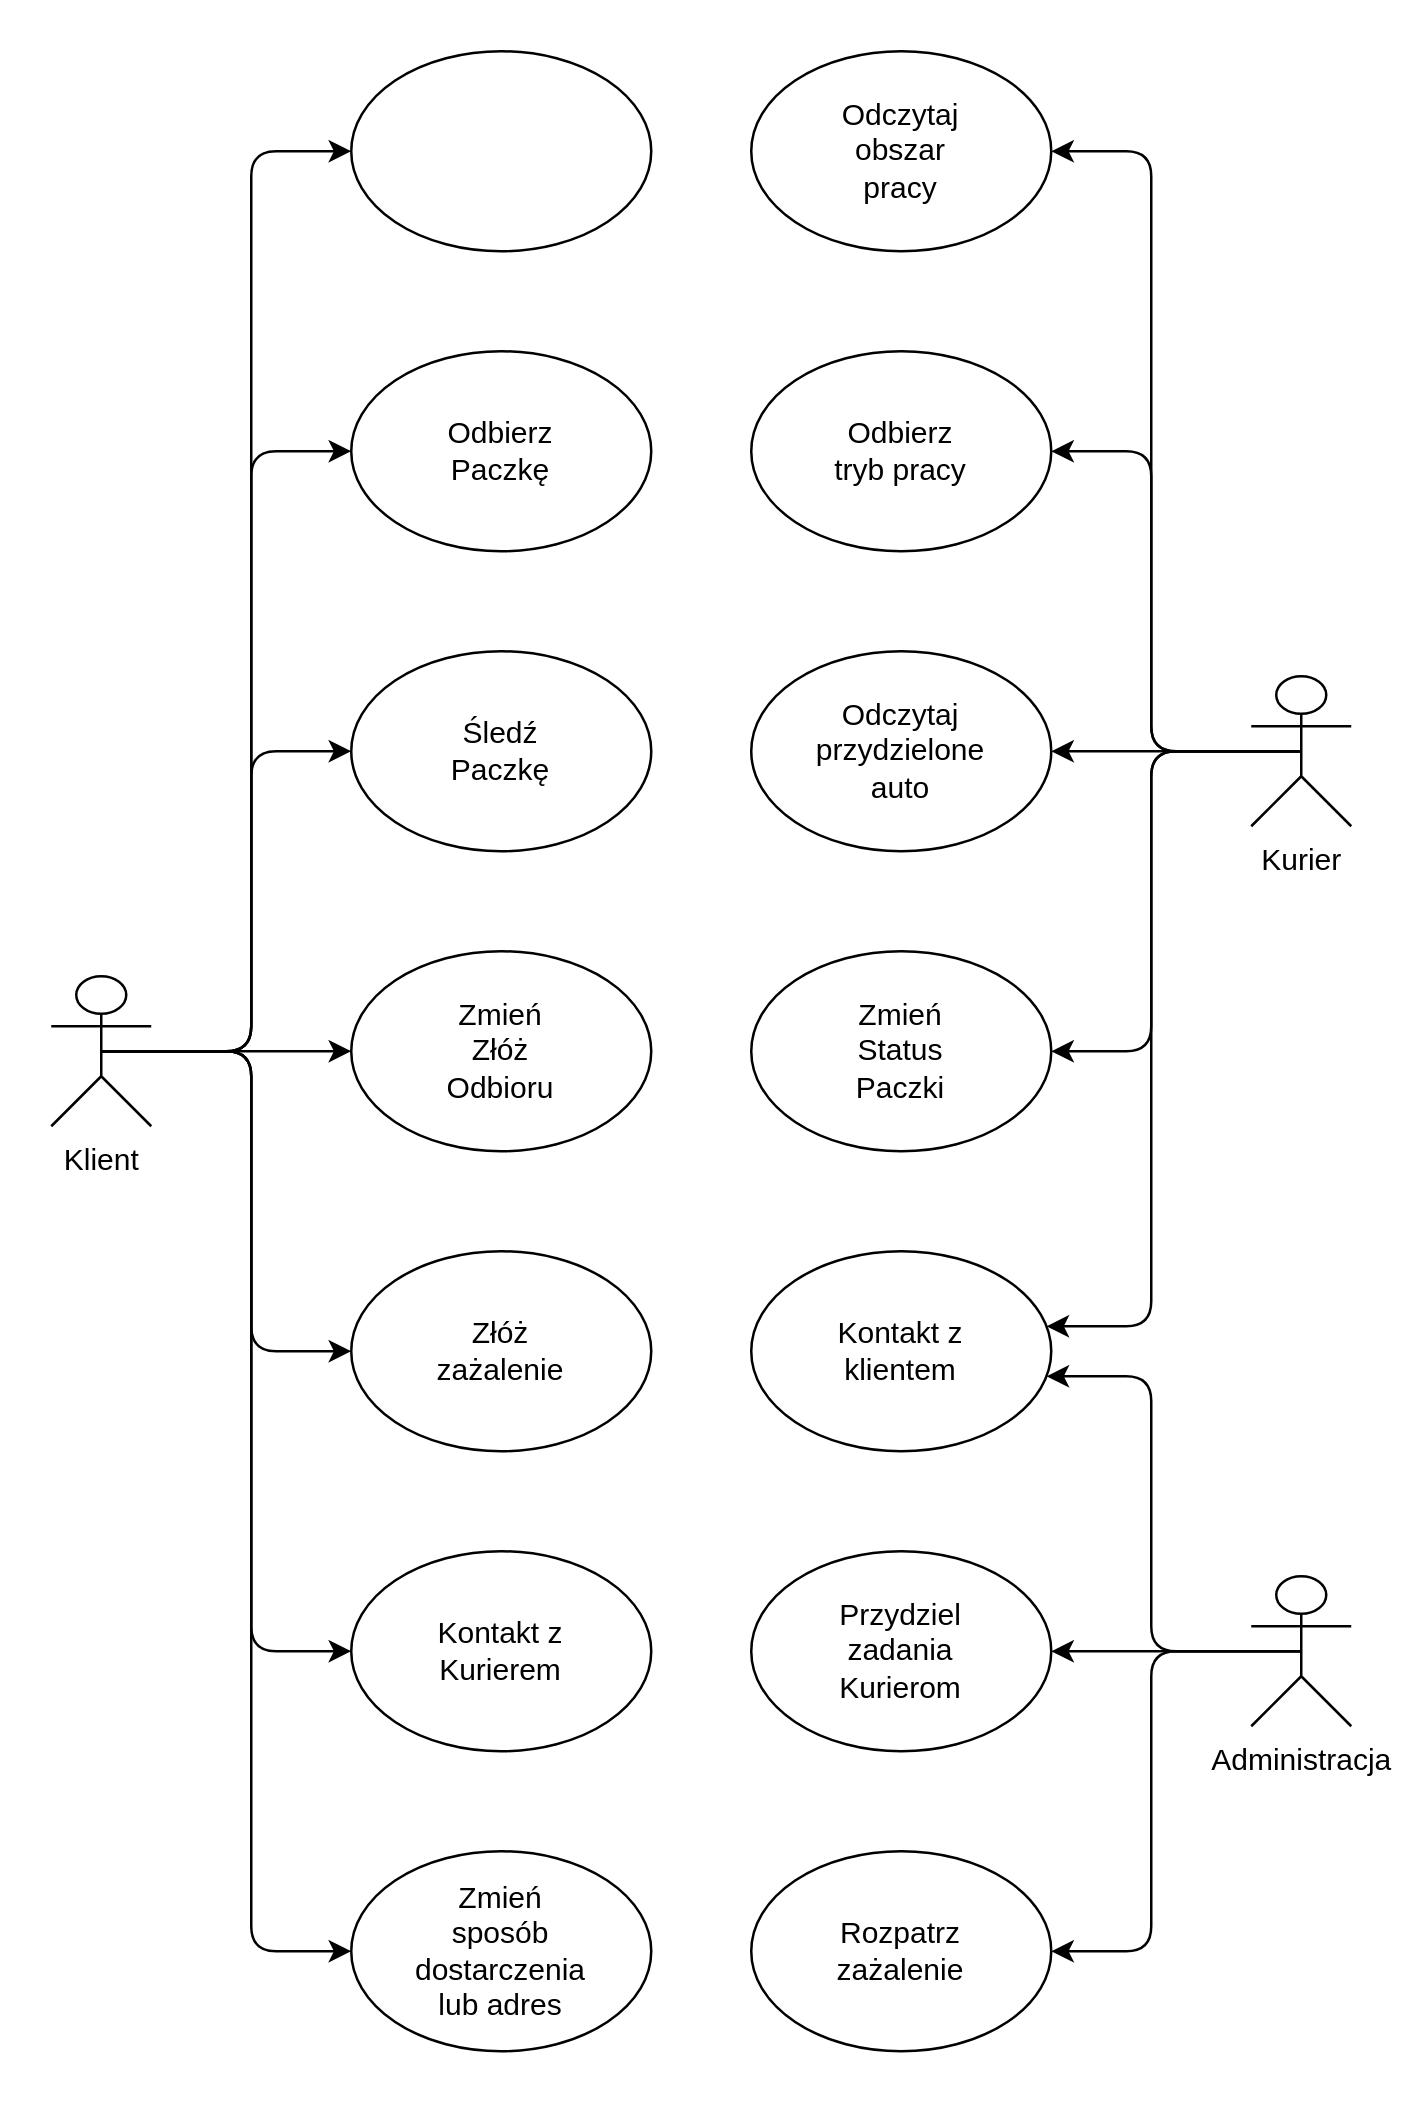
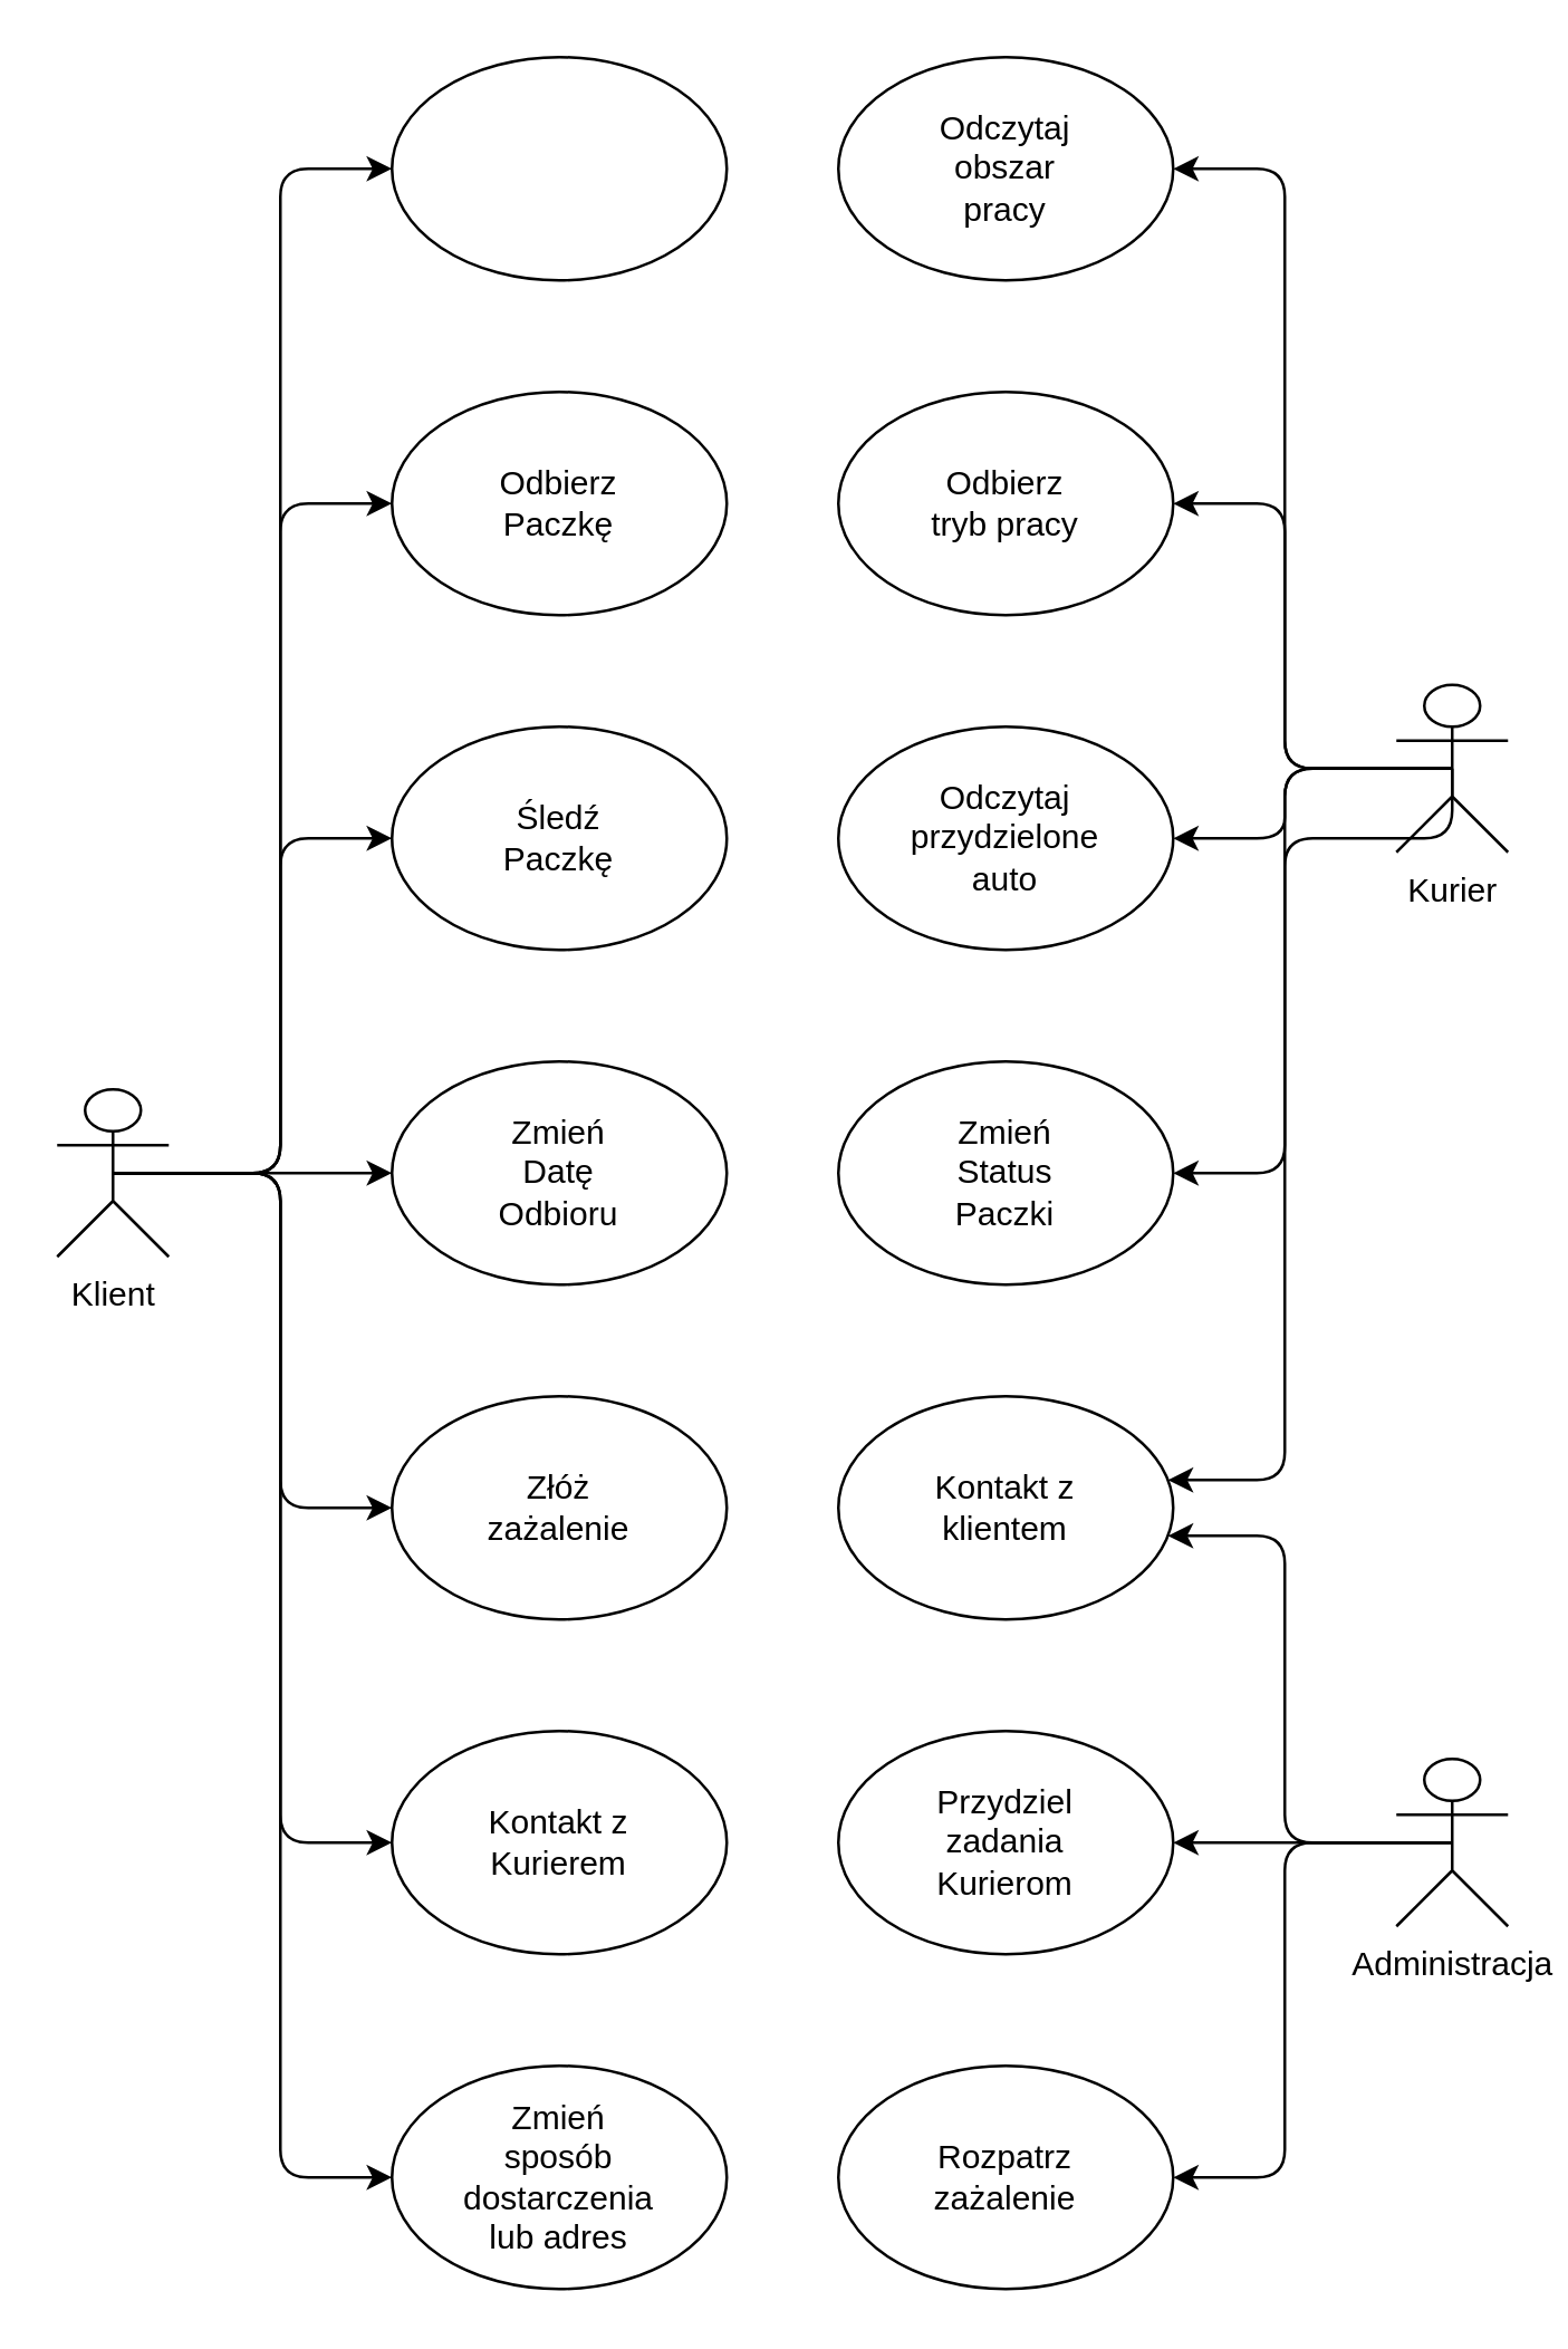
  <mxCell id="0" />
  <mxCell id="1" parent="0" />
  <mxCell id="2" value="" style="ellipse;whiteSpace=wrap;html=1;" vertex="1" parent="1"><mxGeometry x="140" y="20" width="120" height="80" as="geometry" /></mxCell>
  <mxCell id="3" value="" style="ellipse;whiteSpace=wrap;html=1;" vertex="1" parent="1"><mxGeometry x="140" y="140" width="120" height="80" as="geometry" /></mxCell>
  <mxCell id="4" value="Odbierz Paczkę" style="text;html=1;strokeColor=none;fillColor=none;align=center;verticalAlign=middle;whiteSpace=wrap;rounded=0;" vertex="1" parent="1"><mxGeometry x="170" y="165" width="60" height="30" as="geometry" /></mxCell>
  <mxCell id="5" value="" style="ellipse;whiteSpace=wrap;html=1;" vertex="1" parent="1"><mxGeometry x="140" y="260" width="120" height="80" as="geometry" /></mxCell>
  <mxCell id="6" value="Śledź Paczkę" style="text;html=1;strokeColor=none;fillColor=none;align=center;verticalAlign=middle;whiteSpace=wrap;rounded=0;" vertex="1" parent="1"><mxGeometry x="170" y="285" width="60" height="30" as="geometry" /></mxCell>
  <mxCell id="7" value="" style="ellipse;whiteSpace=wrap;html=1;" vertex="1" parent="1"><mxGeometry x="140" y="380" width="120" height="80" as="geometry" /></mxCell>
- <mxCell id="8" value="Zmień Złóż Odbioru" style="text;html=1;strokeColor=none;fillColor=none;align=center;verticalAlign=middle;whiteSpace=wrap;rounded=0;" vertex="1" parent="1"><mxGeometry x="170" y="405" width="60" height="30" as="geometry" /></mxCell>
+ <mxCell id="8" value="Zmień Datę Odbioru" style="text;html=1;strokeColor=none;fillColor=none;align=center;verticalAlign=middle;whiteSpace=wrap;rounded=0;" vertex="1" parent="1"><mxGeometry x="170" y="405" width="60" height="30" as="geometry" /></mxCell>
  <mxCell id="9" value="" style="ellipse;whiteSpace=wrap;html=1;" vertex="1" parent="1"><mxGeometry x="140" y="500" width="120" height="80" as="geometry" /></mxCell>
  <mxCell id="10" value="Złóż zażalenie" style="text;html=1;strokeColor=none;fillColor=none;align=center;verticalAlign=middle;whiteSpace=wrap;rounded=0;" vertex="1" parent="1"><mxGeometry x="170" y="525" width="60" height="30" as="geometry" /></mxCell>
  <mxCell id="11" value="" style="ellipse;whiteSpace=wrap;html=1;" vertex="1" parent="1"><mxGeometry x="140" y="620" width="120" height="80" as="geometry" /></mxCell>
  <mxCell id="12" value="&lt;div&gt;Kontakt z Kurierem&lt;/div&gt;" style="text;html=1;strokeColor=none;fillColor=none;align=center;verticalAlign=middle;whiteSpace=wrap;rounded=0;" vertex="1" parent="1"><mxGeometry x="170" y="645" width="60" height="30" as="geometry" /></mxCell>
  <mxCell id="13" value="" style="ellipse;whiteSpace=wrap;html=1;" vertex="1" parent="1"><mxGeometry x="140" y="740" width="120" height="80" as="geometry" /></mxCell>
  <mxCell id="14" value="Zmień sposób dostarczenia lub adres" style="text;html=1;strokeColor=none;fillColor=none;align=center;verticalAlign=middle;whiteSpace=wrap;rounded=0;" vertex="1" parent="1"><mxGeometry x="170" y="765" width="60" height="30" as="geometry" /></mxCell>
  <mxCell id="15" value="" style="ellipse;whiteSpace=wrap;html=1;" vertex="1" parent="1"><mxGeometry x="300" y="20" width="120" height="80" as="geometry" /></mxCell>
  <mxCell id="16" value="Odczytaj obszar pracy" style="text;html=1;strokeColor=none;fillColor=none;align=center;verticalAlign=middle;whiteSpace=wrap;rounded=0;" vertex="1" parent="1"><mxGeometry x="330" y="45" width="60" height="30" as="geometry" /></mxCell>
  <mxCell id="17" value="" style="ellipse;whiteSpace=wrap;html=1;" vertex="1" parent="1"><mxGeometry x="300" y="140" width="120" height="80" as="geometry" /></mxCell>
  <mxCell id="18" value="Odbierz tryb pracy" style="text;html=1;strokeColor=none;fillColor=none;align=center;verticalAlign=middle;whiteSpace=wrap;rounded=0;" vertex="1" parent="1"><mxGeometry x="330" y="165" width="60" height="30" as="geometry" /></mxCell>
  <mxCell id="19" value="" style="ellipse;whiteSpace=wrap;html=1;" vertex="1" parent="1"><mxGeometry x="300" y="260" width="120" height="80" as="geometry" /></mxCell>
  <mxCell id="20" value="Odczytaj przydzielone auto" style="text;html=1;strokeColor=none;fillColor=none;align=center;verticalAlign=middle;whiteSpace=wrap;rounded=0;" vertex="1" parent="1"><mxGeometry x="330" y="285" width="60" height="30" as="geometry" /></mxCell>
  <mxCell id="21" value="" style="ellipse;whiteSpace=wrap;html=1;" vertex="1" parent="1"><mxGeometry x="300" y="380" width="120" height="80" as="geometry" /></mxCell>
  <mxCell id="22" value="Zmień Status Paczki" style="text;html=1;strokeColor=none;fillColor=none;align=center;verticalAlign=middle;whiteSpace=wrap;rounded=0;" vertex="1" parent="1"><mxGeometry x="330" y="405" width="60" height="30" as="geometry" /></mxCell>
  <mxCell id="23" value="" style="ellipse;whiteSpace=wrap;html=1;" vertex="1" parent="1"><mxGeometry x="300" y="500" width="120" height="80" as="geometry" /></mxCell>
  <mxCell id="24" value="Kontakt z klientem" style="text;html=1;strokeColor=none;fillColor=none;align=center;verticalAlign=middle;whiteSpace=wrap;rounded=0;" vertex="1" parent="1"><mxGeometry x="330" y="525" width="60" height="30" as="geometry" /></mxCell>
  <mxCell id="25" value="" style="ellipse;whiteSpace=wrap;html=1;" vertex="1" parent="1"><mxGeometry x="300" y="620" width="120" height="80" as="geometry" /></mxCell>
  <mxCell id="26" value="Przydziel zadania Kurierom" style="text;html=1;strokeColor=none;fillColor=none;align=center;verticalAlign=middle;whiteSpace=wrap;rounded=0;" vertex="1" parent="1"><mxGeometry x="330" y="645" width="60" height="30" as="geometry" /></mxCell>
  <mxCell id="27" value="" style="ellipse;whiteSpace=wrap;html=1;" vertex="1" parent="1"><mxGeometry x="300" y="740" width="120" height="80" as="geometry" /></mxCell>
  <mxCell id="28" value="Rozpatrz zażalenie" style="text;html=1;strokeColor=none;fillColor=none;align=center;verticalAlign=middle;whiteSpace=wrap;rounded=0;" vertex="1" parent="1"><mxGeometry x="330" y="765" width="60" height="30" as="geometry" /></mxCell>
  <mxCell id="29" style="edgeStyle=orthogonalEdgeStyle;rounded=0;orthogonalLoop=1;jettySize=auto;html=1;exitX=0.5;exitY=0.5;exitDx=0;exitDy=0;exitPerimeter=0;entryX=0;entryY=0.5;entryDx=0;entryDy=0;" edge="1" parent="1" source="36" target="7"><mxGeometry relative="1" as="geometry" /></mxCell>
  <mxCell id="30" style="edgeStyle=orthogonalEdgeStyle;rounded=1;orthogonalLoop=1;jettySize=auto;html=1;exitX=0.5;exitY=0.5;exitDx=0;exitDy=0;exitPerimeter=0;entryX=0;entryY=0.5;entryDx=0;entryDy=0;" edge="1" parent="1" source="36" target="5"><mxGeometry relative="1" as="geometry" /></mxCell>
  <mxCell id="31" style="edgeStyle=orthogonalEdgeStyle;rounded=1;orthogonalLoop=1;jettySize=auto;html=1;exitX=0.5;exitY=0.5;exitDx=0;exitDy=0;exitPerimeter=0;entryX=0;entryY=0.5;entryDx=0;entryDy=0;" edge="1" parent="1" source="36" target="3"><mxGeometry relative="1" as="geometry" /></mxCell>
  <mxCell id="32" style="edgeStyle=orthogonalEdgeStyle;rounded=1;orthogonalLoop=1;jettySize=auto;html=1;exitX=0.5;exitY=0.5;exitDx=0;exitDy=0;exitPerimeter=0;entryX=0;entryY=0.5;entryDx=0;entryDy=0;" edge="1" parent="1" source="36" target="2"><mxGeometry relative="1" as="geometry" /></mxCell>
  <mxCell id="33" style="edgeStyle=orthogonalEdgeStyle;rounded=1;orthogonalLoop=1;jettySize=auto;html=1;exitX=0.5;exitY=0.5;exitDx=0;exitDy=0;exitPerimeter=0;entryX=0;entryY=0.5;entryDx=0;entryDy=0;" edge="1" parent="1" source="36" target="9"><mxGeometry relative="1" as="geometry" /></mxCell>
  <mxCell id="34" style="edgeStyle=orthogonalEdgeStyle;rounded=1;orthogonalLoop=1;jettySize=auto;html=1;exitX=0.5;exitY=0.5;exitDx=0;exitDy=0;exitPerimeter=0;entryX=0;entryY=0.5;entryDx=0;entryDy=0;" edge="1" parent="1" source="36" target="11"><mxGeometry relative="1" as="geometry" /></mxCell>
  <mxCell id="35" style="edgeStyle=orthogonalEdgeStyle;orthogonalLoop=1;jettySize=auto;html=1;exitX=0.5;exitY=0.5;exitDx=0;exitDy=0;exitPerimeter=0;entryX=0;entryY=0.5;entryDx=0;entryDy=0;rounded=1;" edge="1" parent="1" source="36" target="13"><mxGeometry relative="1" as="geometry" /></mxCell>
  <mxCell id="36" value="Klient" style="shape=umlActor;verticalLabelPosition=bottom;verticalAlign=top;html=1;outlineConnect=0;" vertex="1" parent="1"><mxGeometry x="20" y="390" width="40" height="60" as="geometry" /></mxCell>
  <mxCell id="37" style="edgeStyle=orthogonalEdgeStyle;rounded=1;orthogonalLoop=1;jettySize=auto;html=1;exitX=0.5;exitY=0.5;exitDx=0;exitDy=0;exitPerimeter=0;entryX=1;entryY=0.5;entryDx=0;entryDy=0;" edge="1" parent="1" source="42" target="19"><mxGeometry relative="1" as="geometry" /></mxCell>
  <mxCell id="38" style="edgeStyle=orthogonalEdgeStyle;rounded=1;orthogonalLoop=1;jettySize=auto;html=1;exitX=0.5;exitY=0.5;exitDx=0;exitDy=0;exitPerimeter=0;entryX=1;entryY=0.5;entryDx=0;entryDy=0;" edge="1" parent="1" source="42" target="17"><mxGeometry relative="1" as="geometry" /></mxCell>
  <mxCell id="39" style="edgeStyle=orthogonalEdgeStyle;rounded=1;orthogonalLoop=1;jettySize=auto;html=1;exitX=0.5;exitY=0.5;exitDx=0;exitDy=0;exitPerimeter=0;entryX=1;entryY=0.5;entryDx=0;entryDy=0;" edge="1" parent="1" source="42" target="15"><mxGeometry relative="1" as="geometry" /></mxCell>
  <mxCell id="40" style="edgeStyle=orthogonalEdgeStyle;rounded=1;orthogonalLoop=1;jettySize=auto;html=1;exitX=0.5;exitY=0.5;exitDx=0;exitDy=0;exitPerimeter=0;entryX=1;entryY=0.5;entryDx=0;entryDy=0;" edge="1" parent="1" source="42" target="21"><mxGeometry relative="1" as="geometry" /></mxCell>
  <mxCell id="41" style="edgeStyle=orthogonalEdgeStyle;orthogonalLoop=1;jettySize=auto;html=1;exitX=0.5;exitY=0.5;exitDx=0;exitDy=0;exitPerimeter=0;rounded=1;" edge="1" parent="1" source="42" target="23"><mxGeometry relative="1" as="geometry"><mxPoint x="420" y="520" as="targetPoint" /><Array as="points"><mxPoint x="460" y="300" /><mxPoint x="460" y="530" /></Array></mxGeometry></mxCell>
- <mxCell id="42" value="&lt;div&gt;Kurier&lt;/div&gt;" style="shape=umlActor;verticalLabelPosition=bottom;verticalAlign=top;html=1;outlineConnect=0;" vertex="1" parent="1"><mxGeometry x="500" y="270" width="40" height="60" as="geometry" /></mxCell>
+ <mxCell id="42" value="&lt;div&gt;Kurier&lt;/div&gt;" style="shape=umlActor;verticalLabelPosition=bottom;verticalAlign=top;html=1;outlineConnect=0;" vertex="1" parent="1"><mxGeometry x="500" y="245" width="40" height="60" as="geometry" /></mxCell>
  <mxCell id="43" style="edgeStyle=orthogonalEdgeStyle;rounded=0;orthogonalLoop=1;jettySize=auto;html=1;exitX=0.5;exitY=0.5;exitDx=0;exitDy=0;exitPerimeter=0;entryX=1;entryY=0.5;entryDx=0;entryDy=0;" edge="1" parent="1" source="46" target="25"><mxGeometry relative="1" as="geometry" /></mxCell>
  <mxCell id="44" style="edgeStyle=orthogonalEdgeStyle;rounded=1;orthogonalLoop=1;jettySize=auto;html=1;exitX=0.5;exitY=0.5;exitDx=0;exitDy=0;exitPerimeter=0;" edge="1" parent="1" source="46" target="23"><mxGeometry relative="1" as="geometry"><mxPoint x="430" y="560" as="targetPoint" /><Array as="points"><mxPoint x="460" y="660" /><mxPoint x="460" y="550" /></Array></mxGeometry></mxCell>
  <mxCell id="45" style="edgeStyle=orthogonalEdgeStyle;rounded=1;orthogonalLoop=1;jettySize=auto;html=1;exitX=0.5;exitY=0.5;exitDx=0;exitDy=0;exitPerimeter=0;entryX=1;entryY=0.5;entryDx=0;entryDy=0;" edge="1" parent="1" source="46" target="27"><mxGeometry relative="1" as="geometry" /></mxCell>
  <mxCell id="46" value="Administracja" style="shape=umlActor;verticalLabelPosition=bottom;verticalAlign=top;html=1;outlineConnect=0;" vertex="1" parent="1"><mxGeometry x="500" y="630" width="40" height="60" as="geometry" /></mxCell>
